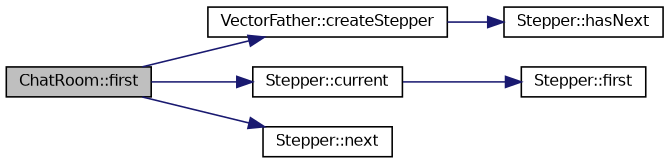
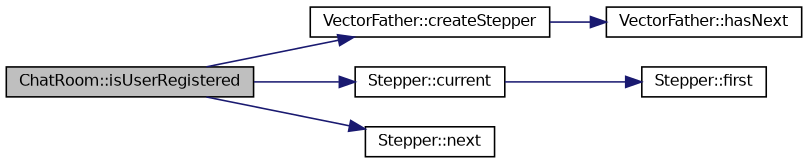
  digraph {
    rankdir=LR
    node [color=black fillcolor=white fontname=Helvetica fontsize=10 shape=record style=filled]
    edge [color=midnightblue fontname=Helvetica fontsize=10 labelfontname=Helvetica labelfontsize=10 style=solid]
-   n1 [fillcolor=grey75 fontcolor=black height=0.2 label="ChatRoom::first" width=0.4]
+   n1 [fillcolor=grey75 fontcolor=black height=0.2 label="ChatRoom::isUserRegistered" width=0.4]
    n2 [height=0.2 label="VectorFather::createStepper" width=0.4]
    n3 [height=0.2 label="Stepper::current" width=0.4]
    n4 [height=0.2 label="Stepper::next" width=0.4]
-   n5 [height=0.2 label="Stepper::hasNext" width=0.4]
+   n5 [height=0.2 label="VectorFather::hasNext" width=0.4]
    n6 [height=0.2 label="Stepper::first" width=0.4]
    n1 -> n2
    n1 -> n3
    n1 -> n4
    n2 -> n5
    n3 -> n6
  }
